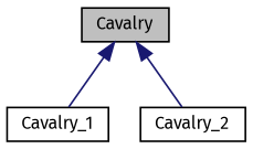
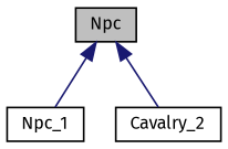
  digraph {
    fontname="Fira Sans"
    node [color=black fillcolor=white fontname="Fira Sans" fontsize=10 shape=record style=filled]
    edge [color=midnightblue dir=back fontname="Fira Sans" fontsize=10 labelfontname=Helvetica labelfontsize=10 style=solid]
-   n1 [fillcolor=grey75 fontcolor=black height=0.2 label=Cavalry width=0.4]
-   n2 [height=0.2 label=Cavalry_1 width=0.4]
+   n1 [fillcolor=grey75 fontcolor=black height=0.2 label=Npc width=0.4]
+   n2 [height=0.2 label=Npc_1 width=0.4]
    n3 [height=0.2 label=Cavalry_2 width=0.4]
    n1 -> n2
    n1 -> n3
  }
